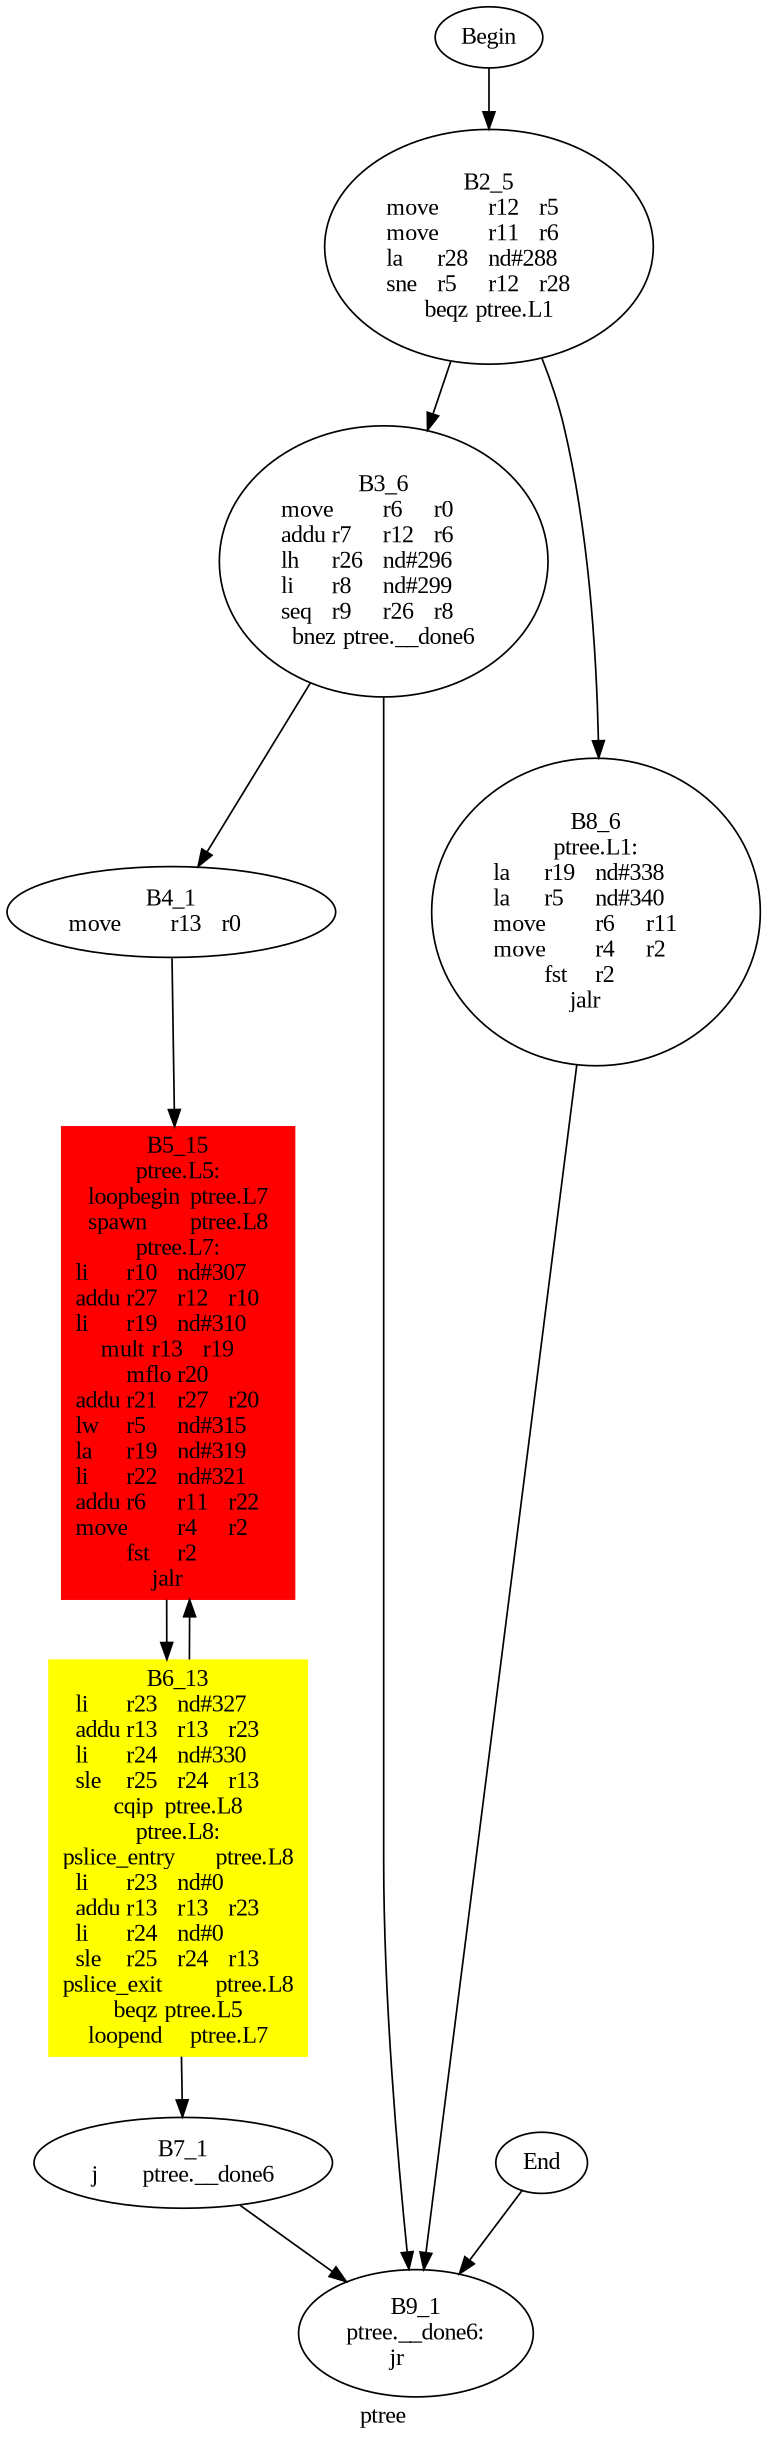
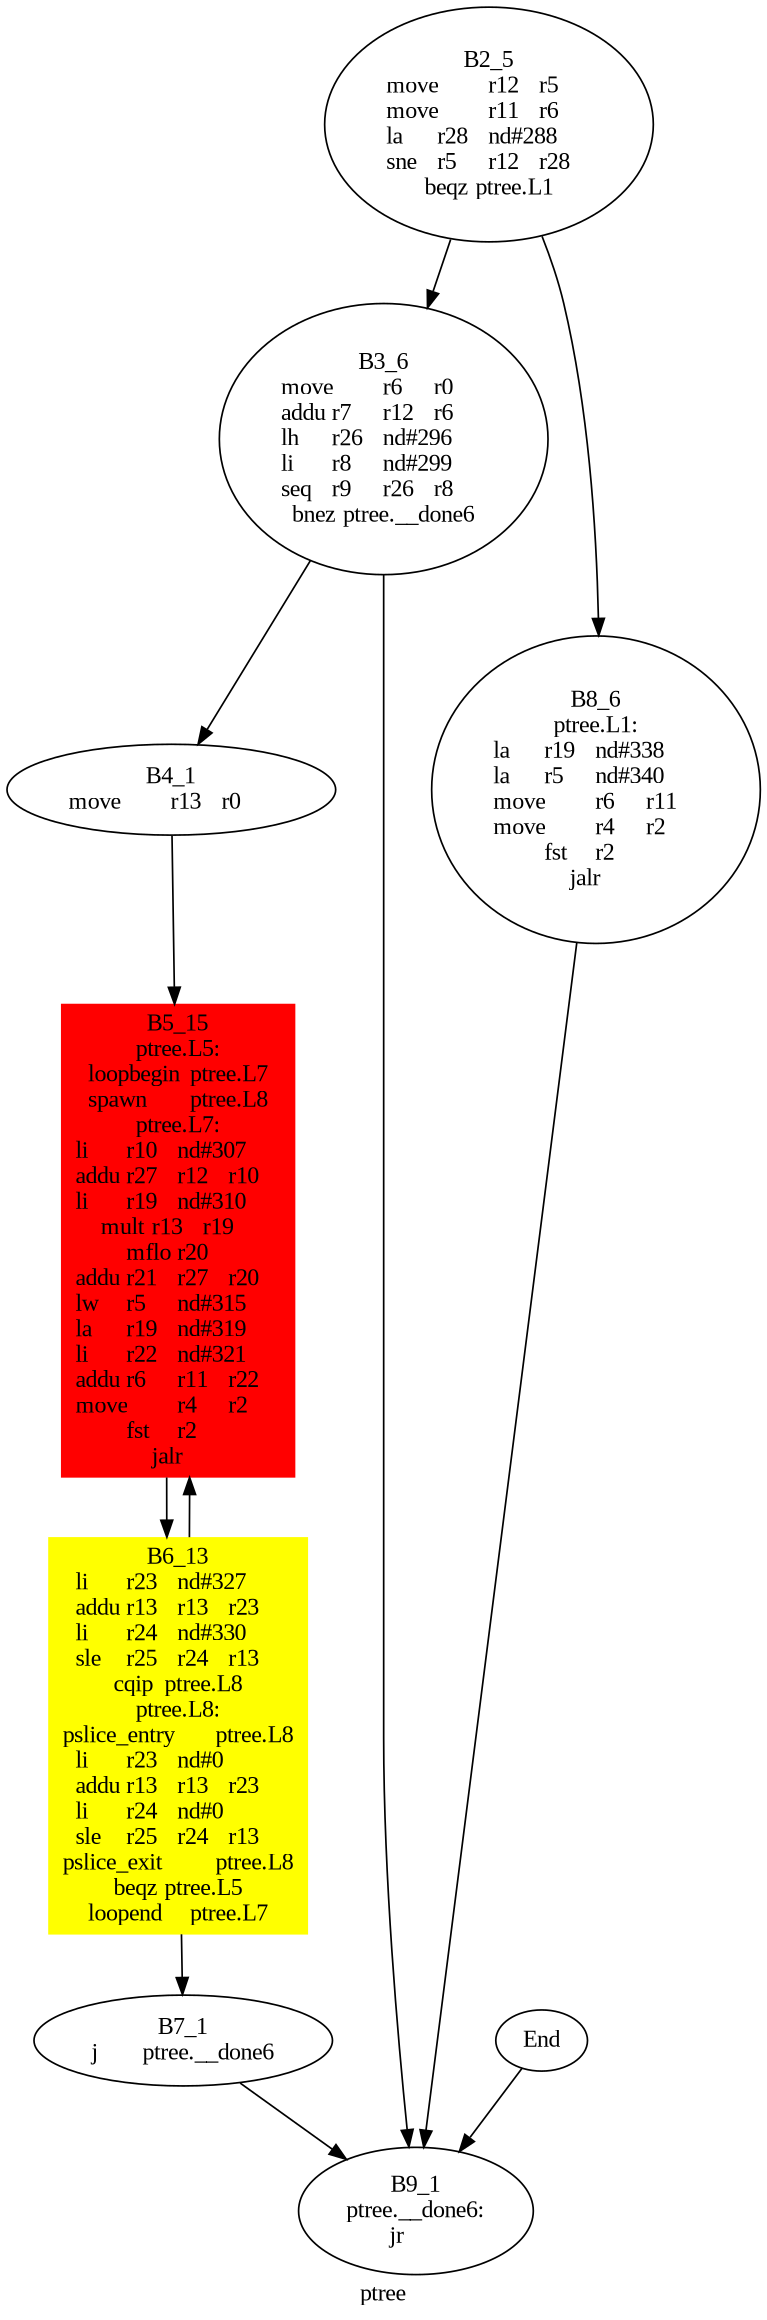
  digraph {
    color=purple
    fontname="Liberation Serif"
    label=ptree
    style=dashed
    node [fontname="Liberation Serif"]
    edge [fontname="Liberation Serif"]
-   n1 [label=Begin]
    n2 [label="B2_5\nmove	r12	r5	\nmove	r11	r6	\nla	r28	nd#288	\nsne	r5	r12	r28	\nbeqz	ptree.L1\n"]
    n3 [label="B3_6\nmove	r6	r0	\naddu	r7	r12	r6	\nlh	r26	nd#296	\nli	r8	nd#299	\nseq	r9	r26	r8	\nbnez	ptree.__done6\n"]
    n4 [label="B8_6\nptree.L1:\nla	r19	nd#338	\nla	r5	nd#340	\nmove	r6	r11	\nmove	r4	r2	\nfst	r2	\njalr	\n"]
    n5 [label="B4_1\nmove	r13	r0	\n"]
    n6 [label="B9_1\nptree.__done6:\njr	\n"]
    n7 [label=End]
    n8 [color=red label="B5_15\nptree.L5:\nloopbegin	ptree.L7\nspawn	ptree.L8\nptree.L7:\nli	r10	nd#307	\naddu	r27	r12	r10	\nli	r19	nd#310	\nmult	r13	r19	\nmflo	r20	\naddu	r21	r27	r20	\nlw	r5	nd#315	\nla	r19	nd#319	\nli	r22	nd#321	\naddu	r6	r11	r22	\nmove	r4	r2	\nfst	r2	\njalr	\n" shape=box style=filled]
    n9 [color=yellow label="B6_13\nli	r23	nd#327	\naddu	r13	r13	r23	\nli	r24	nd#330	\nsle	r25	r24	r13	\ncqip	ptree.L8\nptree.L8:\npslice_entry	ptree.L8\nli	r23	nd#0	\naddu	r13	r13	r23	\nli	r24	nd#0	\nsle	r25	r24	r13	\npslice_exit	ptree.L8\nbeqz	ptree.L5\nloopend	ptree.L7\n" shape=polygon style=filled]
    n10 [label="B7_1\nj	ptree.__done6\n"]
-   n1 -> n2
    n2 -> n3
    n2 -> n4
    n3 -> n5
    n3 -> n6
    n4 -> n6
    n5 -> n8
    n7 -> n6
    n8 -> n9
    n9 -> n8
    n9 -> n10
    n10 -> n6
  }
